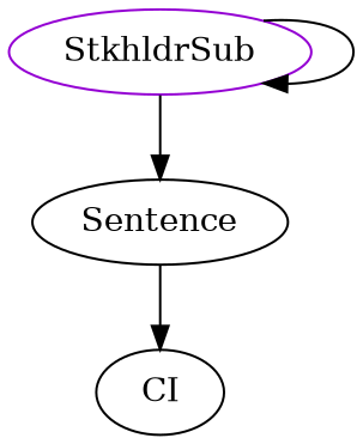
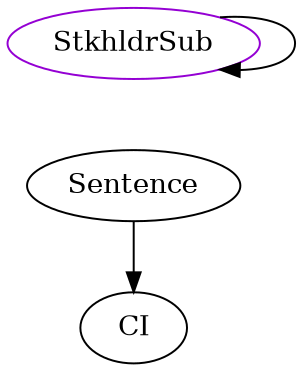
  digraph {
    n1 [color=darkviolet label=StkhldrSub shape=oval]
    Sentence
    CI
    n1 -> n1
-   n1 -> Sentence
    Sentence -> CI
  }
